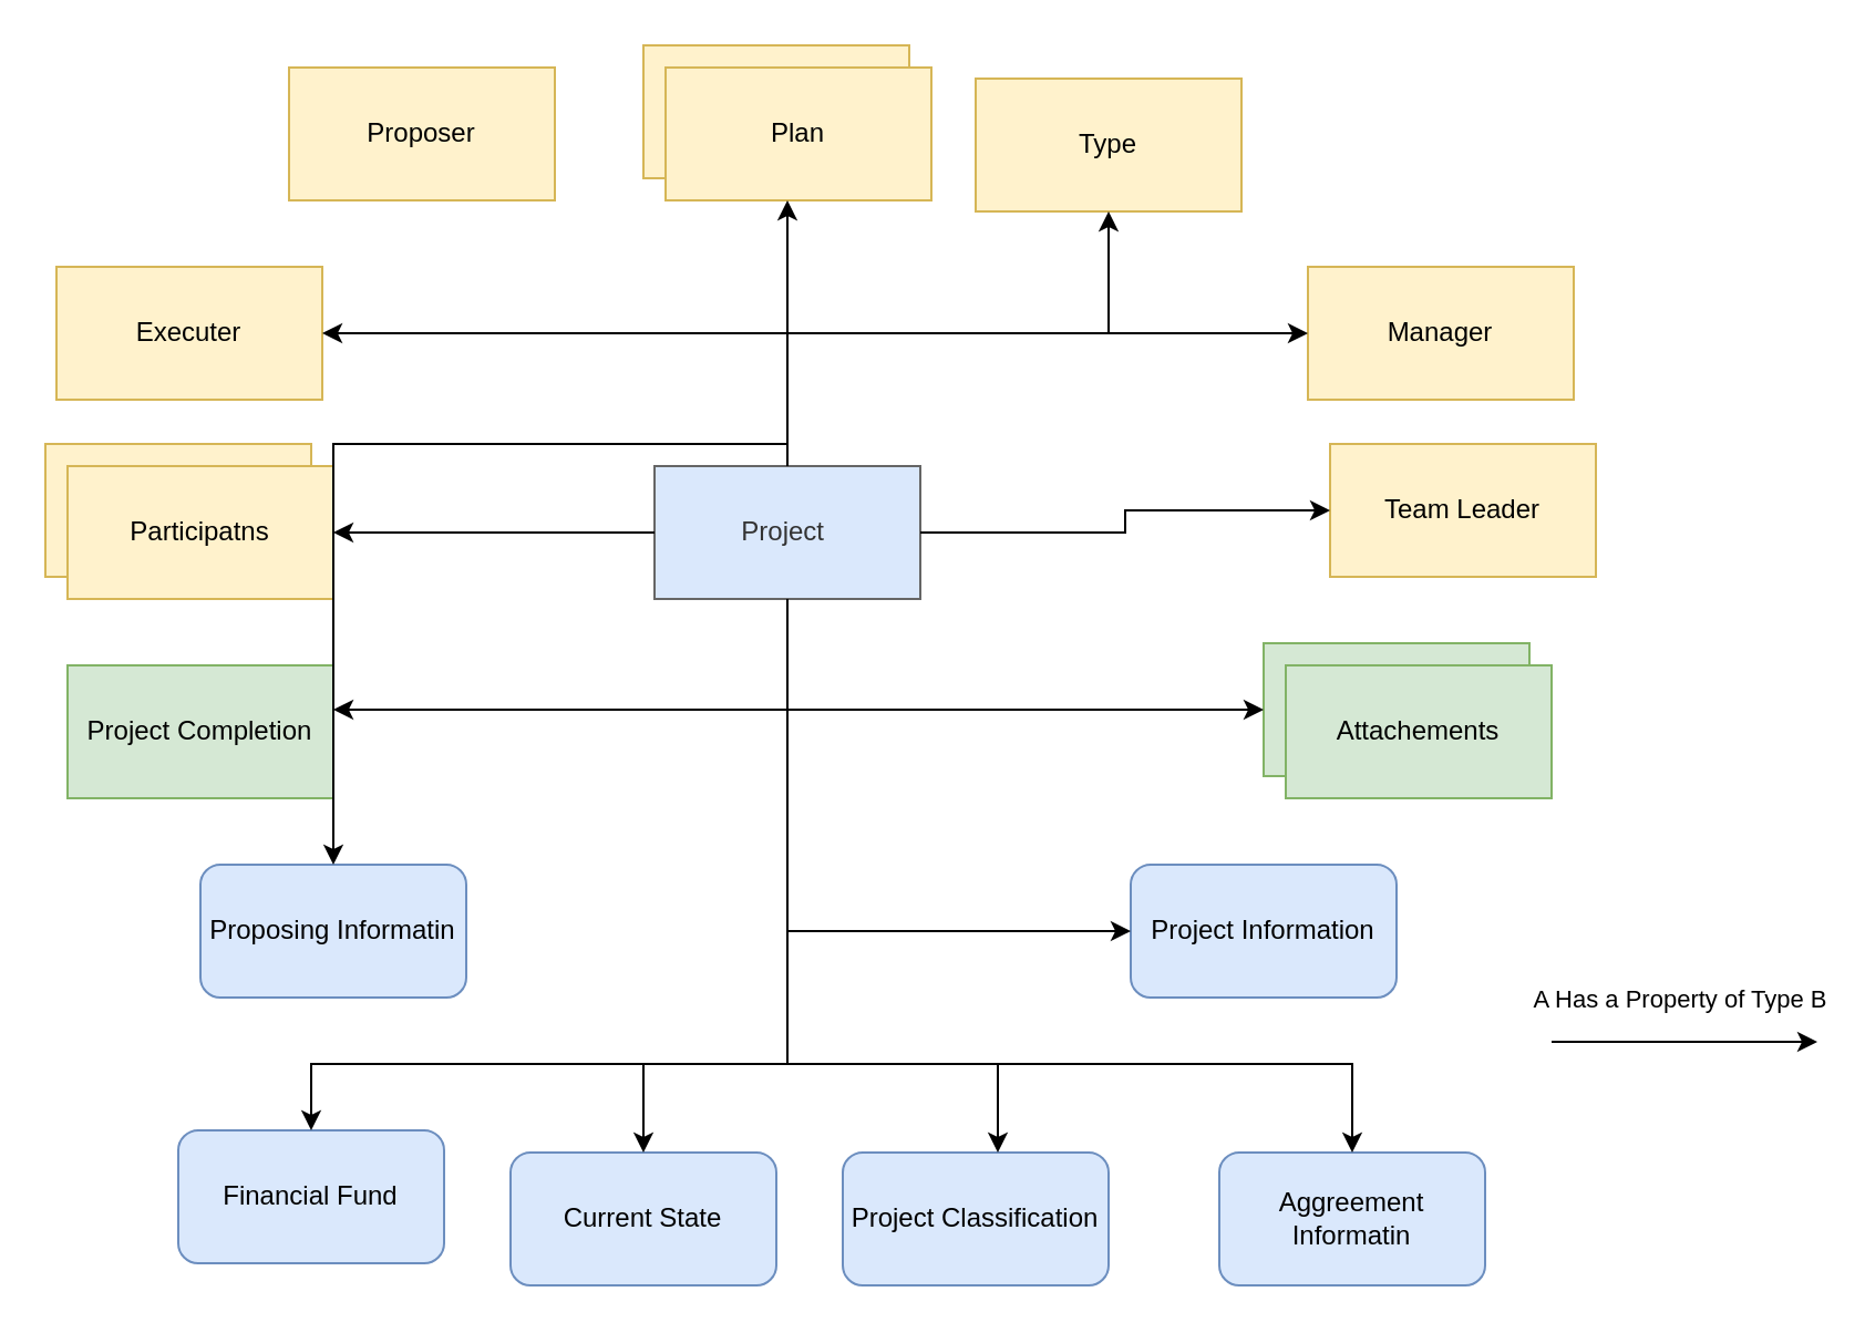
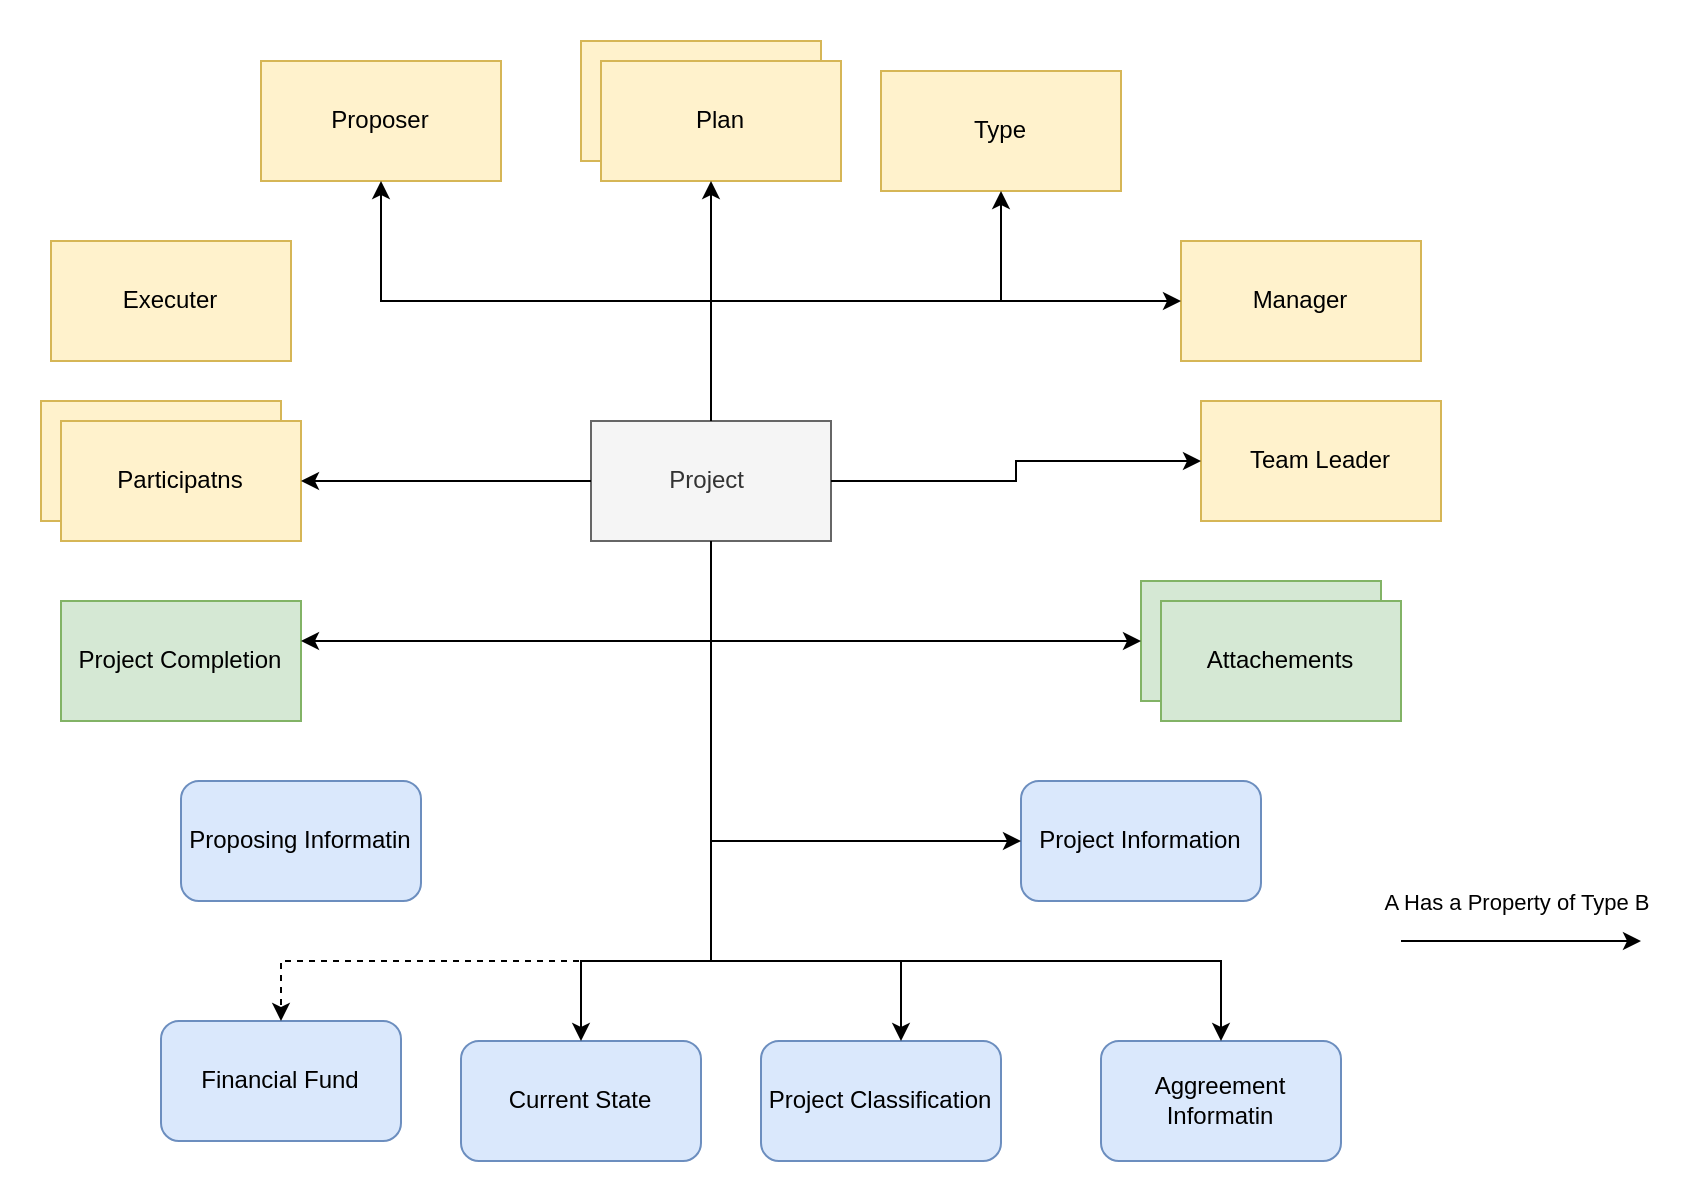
  <mxCell id="0" />
  <mxCell id="1" parent="0" />
- <mxCell id="2" value="Project&amp;nbsp;" style="rounded=0;whiteSpace=wrap;html=1;fillColor=#dae8fc;fontColor=#333333;strokeColor=#666666;" parent="1" vertex="1"><mxGeometry x="295" y="210" width="120" height="60" as="geometry" /></mxCell>
+ <mxCell id="2" value="Project&amp;nbsp;" style="rounded=0;whiteSpace=wrap;html=1;fillColor=#f5f5f5;fontColor=#333333;strokeColor=#666666;" parent="1" vertex="1"><mxGeometry x="295" y="210" width="120" height="60" as="geometry" /></mxCell>
  <mxCell id="3" value="Proposing Informatin" style="rounded=1;whiteSpace=wrap;html=1;fillColor=#dae8fc;strokeColor=#6c8ebf;" parent="1" vertex="1"><mxGeometry x="90" y="390" width="120" height="60" as="geometry" /></mxCell>
  <mxCell id="4" value="Financial Fund" style="rounded=1;whiteSpace=wrap;html=1;fillColor=#dae8fc;strokeColor=#6c8ebf;" parent="1" vertex="1"><mxGeometry x="80" y="510" width="120" height="60" as="geometry" /></mxCell>
  <mxCell id="5" value="Project Classification" style="rounded=1;whiteSpace=wrap;html=1;fillColor=#dae8fc;strokeColor=#6c8ebf;" parent="1" vertex="1"><mxGeometry x="380" y="520" width="120" height="60" as="geometry" /></mxCell>
  <mxCell id="6" value="Current State" style="rounded=1;whiteSpace=wrap;html=1;fillColor=#dae8fc;strokeColor=#6c8ebf;" parent="1" vertex="1"><mxGeometry x="230" y="520" width="120" height="60" as="geometry" /></mxCell>
  <mxCell id="7" value="Project Information" style="rounded=1;whiteSpace=wrap;html=1;fillColor=#dae8fc;strokeColor=#6c8ebf;" parent="1" vertex="1"><mxGeometry x="510" y="390" width="120" height="60" as="geometry" /></mxCell>
  <mxCell id="8" value="Aggreement Informatin" style="rounded=1;whiteSpace=wrap;html=1;fillColor=#dae8fc;strokeColor=#6c8ebf;" parent="1" vertex="1"><mxGeometry x="550" y="520" width="120" height="60" as="geometry" /></mxCell>
  <mxCell id="9" value="Project Completion" style="rounded=0;whiteSpace=wrap;html=1;fillColor=#d5e8d4;strokeColor=#82b366;" parent="1" vertex="1"><mxGeometry x="30" y="300" width="120" height="60" as="geometry" /></mxCell>
  <mxCell id="10" value="Team Leader" style="rounded=0;whiteSpace=wrap;html=1;fillColor=#fff2cc;strokeColor=#d6b656;" parent="1" vertex="1"><mxGeometry x="600" y="200" width="120" height="60" as="geometry" /></mxCell>
  <mxCell id="11" value="Manager" style="rounded=0;whiteSpace=wrap;html=1;fillColor=#fff2cc;strokeColor=#d6b656;" parent="1" vertex="1"><mxGeometry x="590" y="120" width="120" height="60" as="geometry" /></mxCell>
  <mxCell id="12" value="" style="group" parent="1" vertex="1" connectable="0"><mxGeometry x="20" y="200" width="130" height="70" as="geometry" /></mxCell>
  <mxCell id="13" value="Participatns" style="rounded=0;whiteSpace=wrap;html=1;fillColor=#fff2cc;strokeColor=#d6b656;" parent="12" vertex="1"><mxGeometry width="120" height="60" as="geometry" /></mxCell>
  <mxCell id="14" value="Participatns" style="rounded=0;whiteSpace=wrap;html=1;fillColor=#fff2cc;strokeColor=#d6b656;" parent="12" vertex="1"><mxGeometry x="10" y="10" width="120" height="60" as="geometry" /></mxCell>
  <mxCell id="15" value="" style="group" parent="1" vertex="1" connectable="0"><mxGeometry x="570" y="290" width="130" height="70" as="geometry" /></mxCell>
  <mxCell id="16" value="Attachements" style="rounded=0;whiteSpace=wrap;html=1;fillColor=#d5e8d4;strokeColor=#82b366;" parent="15" vertex="1"><mxGeometry width="120" height="60" as="geometry" /></mxCell>
  <mxCell id="17" value="Attachements" style="rounded=0;whiteSpace=wrap;html=1;fillColor=#d5e8d4;strokeColor=#82b366;" parent="15" vertex="1"><mxGeometry x="10" y="10" width="120" height="60" as="geometry" /></mxCell>
  <mxCell id="18" value="Proposer" style="rounded=0;whiteSpace=wrap;html=1;fillColor=#fff2cc;strokeColor=#d6b656;" parent="1" vertex="1"><mxGeometry x="130" y="30" width="120" height="60" as="geometry" /></mxCell>
  <mxCell id="19" value="Executer" style="rounded=0;whiteSpace=wrap;html=1;fillColor=#fff2cc;strokeColor=#d6b656;" parent="1" vertex="1"><mxGeometry x="25" y="120" width="120" height="60" as="geometry" /></mxCell>
  <mxCell id="20" value="Type" style="rounded=0;whiteSpace=wrap;html=1;fillColor=#fff2cc;strokeColor=#d6b656;" parent="1" vertex="1"><mxGeometry x="440" y="35" width="120" height="60" as="geometry" /></mxCell>
  <mxCell id="21" value="" style="group" parent="1" vertex="1" connectable="0"><mxGeometry x="290" y="20" width="130" height="70" as="geometry" /></mxCell>
  <mxCell id="22" value="Type" style="rounded=0;whiteSpace=wrap;html=1;fillColor=#fff2cc;strokeColor=#d6b656;" parent="21" vertex="1"><mxGeometry width="120" height="60" as="geometry" /></mxCell>
  <mxCell id="23" value="Plan" style="rounded=0;whiteSpace=wrap;html=1;fillColor=#fff2cc;strokeColor=#d6b656;" parent="21" vertex="1"><mxGeometry x="10" y="10" width="120" height="60" as="geometry" /></mxCell>
  <mxCell id="24" value="" style="endArrow=classic;html=1;rounded=0;exitX=0.5;exitY=0;exitDx=0;exitDy=0;edgeStyle=orthogonalEdgeStyle;" parent="1" source="2" target="20" edge="1"><mxGeometry width="50" height="50" relative="1" as="geometry"><mxPoint x="360" y="140" as="sourcePoint" /><mxPoint x="465" y="120" as="targetPoint" /><Array as="points"><mxPoint x="355" y="150" /><mxPoint x="500" y="150" /></Array></mxGeometry></mxCell>
  <mxCell id="25" value="" style="endArrow=classic;html=1;rounded=0;exitX=0.5;exitY=0;exitDx=0;exitDy=0;edgeStyle=orthogonalEdgeStyle;" parent="1" source="2" target="11" edge="1"><mxGeometry width="50" height="50" relative="1" as="geometry"><mxPoint x="360" y="210" as="sourcePoint" /><mxPoint x="460" y="105" as="targetPoint" /><Array as="points"><mxPoint x="355" y="150" /><mxPoint x="630" y="150" /></Array></mxGeometry></mxCell>
  <mxCell id="26" value="" style="endArrow=classic;html=1;rounded=0;edgeStyle=orthogonalEdgeStyle;" parent="1" source="2" target="10" edge="1"><mxGeometry width="50" height="50" relative="1" as="geometry"><mxPoint x="370" y="220" as="sourcePoint" /><mxPoint x="568" y="105" as="targetPoint" /><Array as="points" /></mxGeometry></mxCell>
  <mxCell id="27" value="" style="endArrow=classic;html=1;rounded=0;exitX=0.5;exitY=0;exitDx=0;exitDy=0;edgeStyle=orthogonalEdgeStyle;" parent="1" source="2" target="23" edge="1"><mxGeometry width="50" height="50" relative="1" as="geometry"><mxPoint x="380" y="230" as="sourcePoint" /><mxPoint x="578" y="115" as="targetPoint" /><Array as="points"><mxPoint x="355" y="130" /><mxPoint x="355" y="130" /></Array></mxGeometry></mxCell>
- <mxCell id="28" value="" style="endArrow=classic;html=1;rounded=0;exitX=0.5;exitY=0;exitDx=0;exitDy=0;edgeStyle=orthogonalEdgeStyle;" parent="1" source="2" target="3" edge="1"><mxGeometry width="50" height="50" relative="1" as="geometry"><mxPoint x="360" y="210" as="sourcePoint" /><mxPoint x="588" y="125" as="targetPoint" /></mxGeometry></mxCell>
- <mxCell id="29" value="" style="endArrow=classic;html=1;rounded=0;exitX=0.5;exitY=0;exitDx=0;exitDy=0;edgeStyle=orthogonalEdgeStyle;" parent="1" source="2" target="19" edge="1"><mxGeometry width="50" height="50" relative="1" as="geometry"><mxPoint x="360" y="220" as="sourcePoint" /><mxPoint x="185" y="100" as="targetPoint" /><Array as="points"><mxPoint x="355" y="150" /></Array></mxGeometry></mxCell>
+ <mxCell id="28" value="" style="endArrow=classic;html=1;rounded=0;exitX=0.5;exitY=0;exitDx=0;exitDy=0;edgeStyle=orthogonalEdgeStyle;" parent="1" source="2" target="18" edge="1"><mxGeometry width="50" height="50" relative="1" as="geometry"><mxPoint x="360" y="210" as="sourcePoint" /><mxPoint x="588" y="125" as="targetPoint" /></mxGeometry></mxCell>
  <mxCell id="30" value="" style="endArrow=classic;html=1;rounded=0;edgeStyle=orthogonalEdgeStyle;" parent="1" source="2" target="14" edge="1"><mxGeometry width="50" height="50" relative="1" as="geometry"><mxPoint x="320" y="230" as="sourcePoint" /><mxPoint x="195" y="110" as="targetPoint" /><Array as="points" /></mxGeometry></mxCell>
  <mxCell id="31" value="" style="endArrow=classic;html=1;rounded=0;edgeStyle=orthogonalEdgeStyle;" parent="1" source="2" target="9" edge="1"><mxGeometry width="50" height="50" relative="1" as="geometry"><mxPoint x="385" y="240" as="sourcePoint" /><mxPoint x="205" y="120" as="targetPoint" /><Array as="points"><mxPoint x="355" y="320" /></Array></mxGeometry></mxCell>
  <mxCell id="32" value="" style="endArrow=classic;html=1;rounded=0;edgeStyle=orthogonalEdgeStyle;" parent="1" source="2" target="16" edge="1"><mxGeometry width="50" height="50" relative="1" as="geometry"><mxPoint x="309" y="259" as="sourcePoint" /><mxPoint x="190" y="310" as="targetPoint" /><Array as="points"><mxPoint x="355" y="320" /></Array></mxGeometry></mxCell>
- <mxCell id="33" value="" style="endArrow=classic;html=1;rounded=0;edgeStyle=orthogonalEdgeStyle;" parent="1" source="2" target="4" edge="1"><mxGeometry width="50" height="50" relative="1" as="geometry"><mxPoint x="329" y="279" as="sourcePoint" /><mxPoint x="210" y="330" as="targetPoint" /><Array as="points"><mxPoint x="355" y="480" /><mxPoint x="140" y="480" /></Array></mxGeometry></mxCell>
+ <mxCell id="33" value="" style="endArrow=classic;html=1;rounded=0;edgeStyle=orthogonalEdgeStyle;dashed=1;" parent="1" source="2" target="4" edge="1"><mxGeometry width="50" height="50" relative="1" as="geometry"><mxPoint x="329" y="279" as="sourcePoint" /><mxPoint x="210" y="330" as="targetPoint" /><Array as="points"><mxPoint x="355" y="480" /><mxPoint x="140" y="480" /></Array></mxGeometry></mxCell>
  <mxCell id="34" value="" style="endArrow=classic;html=1;rounded=0;edgeStyle=orthogonalEdgeStyle;" parent="1" source="2" target="6" edge="1"><mxGeometry width="50" height="50" relative="1" as="geometry"><mxPoint x="339" y="289" as="sourcePoint" /><mxPoint x="220" y="340" as="targetPoint" /><Array as="points"><mxPoint x="355" y="480" /><mxPoint x="290" y="480" /></Array></mxGeometry></mxCell>
  <mxCell id="35" value="" style="endArrow=classic;html=1;rounded=0;edgeStyle=orthogonalEdgeStyle;" parent="1" source="2" target="5" edge="1"><mxGeometry width="50" height="50" relative="1" as="geometry"><mxPoint x="349" y="299" as="sourcePoint" /><mxPoint x="230" y="350" as="targetPoint" /><Array as="points"><mxPoint x="355" y="480" /><mxPoint x="450" y="480" /></Array></mxGeometry></mxCell>
  <mxCell id="36" value="" style="endArrow=classic;html=1;rounded=0;edgeStyle=orthogonalEdgeStyle;" parent="1" source="2" target="8" edge="1"><mxGeometry width="50" height="50" relative="1" as="geometry"><mxPoint x="359" y="309" as="sourcePoint" /><mxPoint x="240" y="360" as="targetPoint" /><Array as="points"><mxPoint x="355" y="480" /><mxPoint x="610" y="480" /></Array></mxGeometry></mxCell>
  <mxCell id="37" value="" style="endArrow=classic;html=1;rounded=0;edgeStyle=orthogonalEdgeStyle;" parent="1" source="2" target="7" edge="1"><mxGeometry width="50" height="50" relative="1" as="geometry"><mxPoint x="355" y="250" as="sourcePoint" /><mxPoint x="560" y="420" as="targetPoint" /><Array as="points"><mxPoint x="355" y="420" /></Array></mxGeometry></mxCell>
  <mxCell id="38" value="" style="endArrow=classic;html=1;rounded=0;" parent="1" edge="1"><mxGeometry width="50" height="50" relative="1" as="geometry"><mxPoint x="700" y="470" as="sourcePoint" /><mxPoint x="820" y="470" as="targetPoint" /></mxGeometry></mxCell>
  <mxCell id="39" value="A Has a Property of Type B" style="edgeLabel;html=1;align=center;verticalAlign=middle;resizable=0;points=[];" parent="38" vertex="1" connectable="0"><mxGeometry x="0.086" y="7" relative="1" as="geometry"><mxPoint x="-8" y="-13" as="offset" /></mxGeometry></mxCell>
